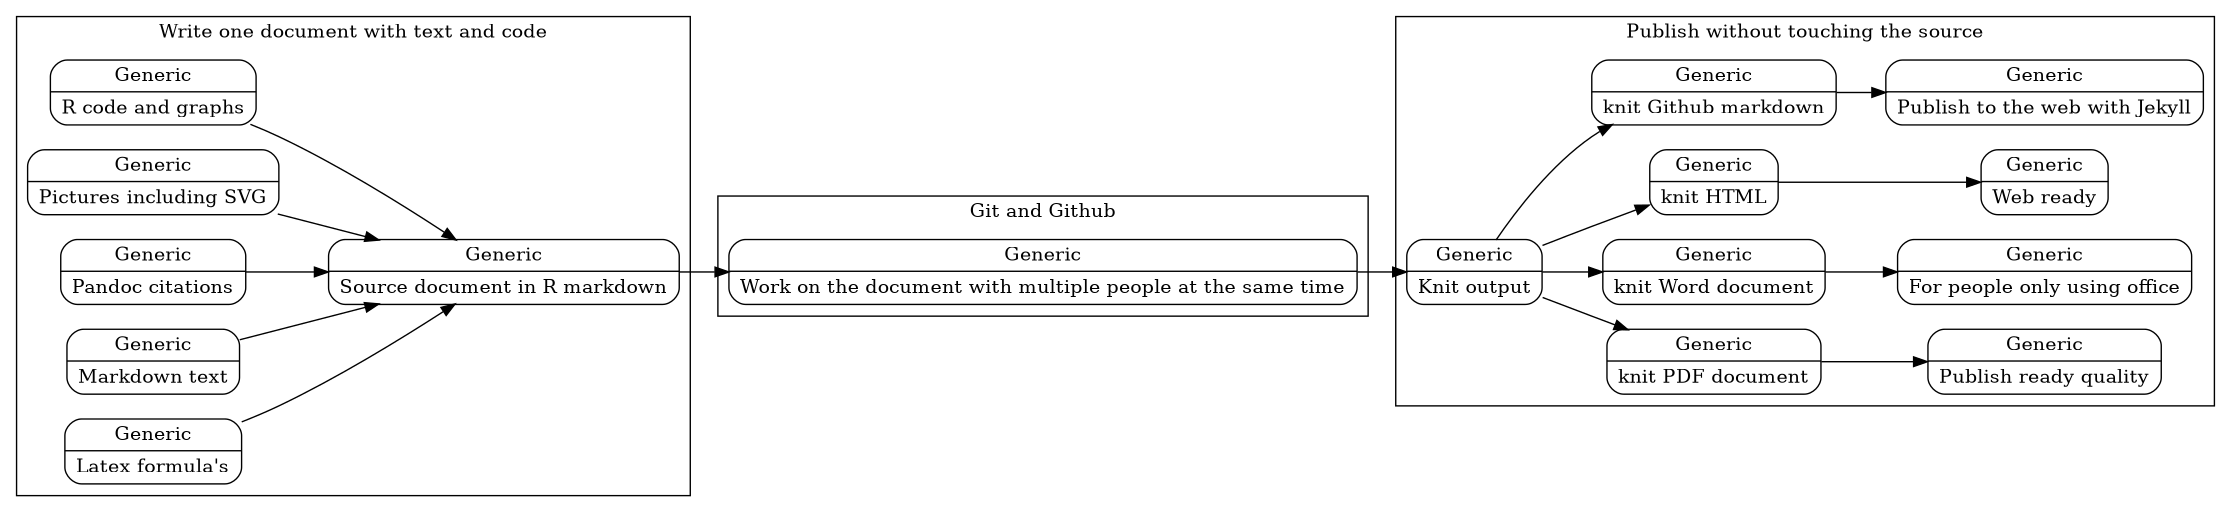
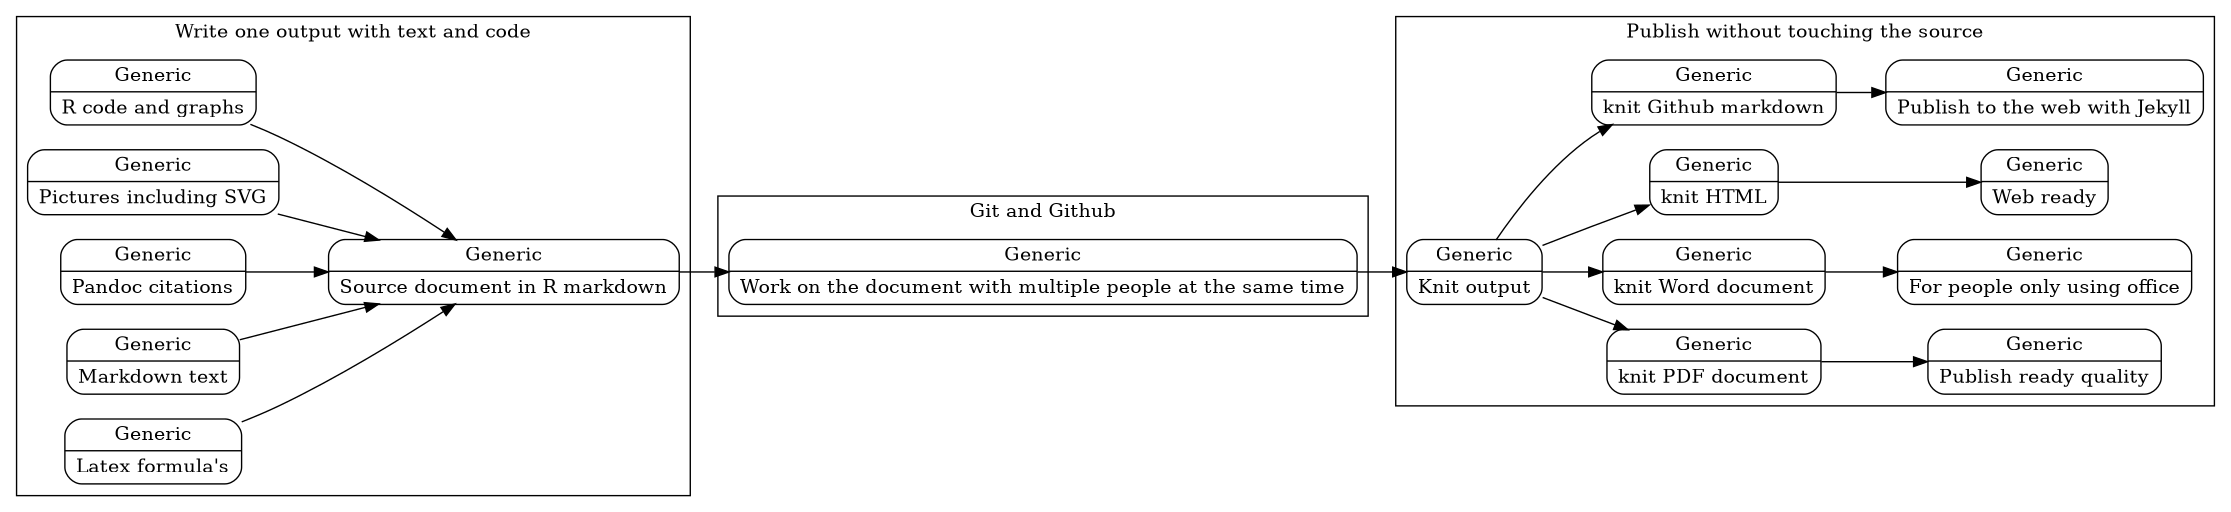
  graph {
    rankdir=LR
    node [fillcolor=white shape=Mrecord style=filled]
    edge [dir=forward]
    n1 [label="Generic | Source\ document\ in\ R\ markdown"]
    n2 [label="Generic | R\ code\ and\ graphs"]
    n3 [label="Generic | Pictures\ including\ SVG"]
    n4 [label="Generic | Pandoc\ citations"]
    n5 [label="Generic | Markdown\ text"]
    n6 [label="Generic | Latex\ formula's"]
    n7 [label="Generic | Publish\ to\ the\ web\ with\ Jekyll"]
    n8 [label="Generic | knit\ PDF\ document"]
    n9 [label="Generic | knit\ Word\ document"]
    n10 [label="Generic | knit\ HTML"]
    n11 [label="Generic | knit\ Github\ markdown"]
    n12 [label="Generic | Knit\ output"]
    n13 [label="Generic | Publish\ ready\ quality"]
    n14 [label="Generic | For\ people\ only\ using\ office"]
    n15 [label="Generic | Web\ ready"]
    n16 [label="Generic | Work\ on\ the\ document\ with\ multiple\ people\ at\ the\ same\ time"]
    subgraph cluster_1 {
-     label="Write one document with text and code"
+     label="Write one output with text and code"
      n1
      n2
      n3
      n4
      n5
      n6
    }
    subgraph cluster_2 {
      label="Publish without touching the source"
      n7
      n8
      n9
      n10
      n11
      n12
      n13
      n14
      n15
    }
    subgraph cluster_3 {
      label="Git and Github"
      n16
    }
    n1 -- n16
    n2 -- n1
    n3 -- n1
    n4 -- n1
    n5 -- n1
    n6 -- n1
    n8 -- n13
    n9 -- n14
    n10 -- n15
    n11 -- n7
    n12 -- n8
    n12 -- n9
    n12 -- n10
    n12 -- n11
    n16 -- n12
  }
